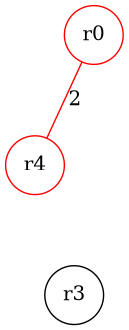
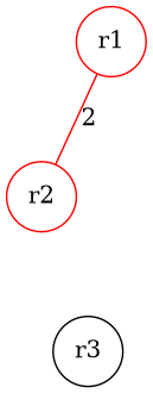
  graph {
    node [color=red shape=circle]
    edge [style=invis]
-   r1 [label=r0]
-   r2 [label=r4]
+   r1
+   r2
    r3 [color=""]
    r1 -- r2 [color=red label=2 style=""]
    r1 -- r3 [label=4]
    r2 -- r3 [label=3]
  }
